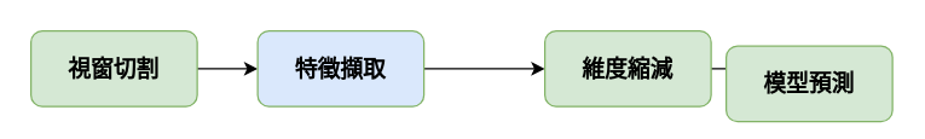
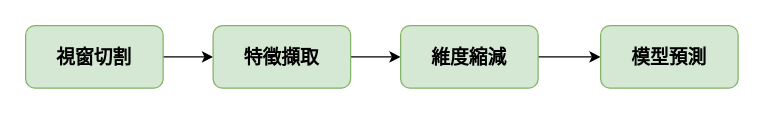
  <mxCell id="0" />
  <mxCell id="1" parent="0" />
  <mxCell id="2" style="edgeStyle=orthogonalEdgeStyle;rounded=0;orthogonalLoop=1;jettySize=auto;html=1;entryX=0;entryY=0.5;entryDx=0;entryDy=0;fontSize=15;" edge="1" parent="1" source="3" target="5"><mxGeometry relative="1" as="geometry" /></mxCell>
  <mxCell id="3" value="&lt;b&gt;&lt;font style=&quot;font-size: 15px&quot;&gt;視窗切割&lt;/font&gt;&lt;/b&gt;" style="rounded=1;whiteSpace=wrap;html=1;fillColor=#d5e8d4;strokeColor=#82b366;" vertex="1" parent="1"><mxGeometry x="20" y="20" width="110" height="50" as="geometry" /></mxCell>
  <mxCell id="4" style="edgeStyle=orthogonalEdgeStyle;rounded=0;orthogonalLoop=1;jettySize=auto;html=1;entryX=0;entryY=0.5;entryDx=0;entryDy=0;fontSize=15;" edge="1" parent="1" source="5" target="7"><mxGeometry relative="1" as="geometry" /></mxCell>
- <mxCell id="5" value="&lt;span style=&quot;font-size: 15px&quot;&gt;&lt;b&gt;特徵擷取&lt;/b&gt;&lt;/span&gt;" style="rounded=1;whiteSpace=wrap;html=1;fillColor=#dae8fc;strokeColor=#82b366;" vertex="1" parent="1"><mxGeometry x="170" y="20" width="110" height="50" as="geometry" /></mxCell>
+ <mxCell id="5" value="&lt;span style=&quot;font-size: 15px&quot;&gt;&lt;b&gt;特徵擷取&lt;/b&gt;&lt;/span&gt;" style="rounded=1;whiteSpace=wrap;html=1;fillColor=#d5e8d4;strokeColor=#82b366;" vertex="1" parent="1"><mxGeometry x="170" y="20" width="110" height="50" as="geometry" /></mxCell>
  <mxCell id="6" style="edgeStyle=orthogonalEdgeStyle;rounded=0;orthogonalLoop=1;jettySize=auto;html=1;entryX=0;entryY=0.5;entryDx=0;entryDy=0;fontSize=15;" edge="1" parent="1" source="7" target="8"><mxGeometry relative="1" as="geometry" /></mxCell>
- <mxCell id="7" value="&lt;span style=&quot;font-size: 15px&quot;&gt;&lt;b&gt;維度縮減&lt;/b&gt;&lt;/span&gt;" style="rounded=1;whiteSpace=wrap;html=1;fillColor=#d5e8d4;strokeColor=#82b366;" vertex="1" parent="1"><mxGeometry x="360" y="20" width="110" height="50" as="geometry" /></mxCell>
- <mxCell id="8" value="&lt;span style=&quot;font-size: 15px&quot;&gt;&lt;b&gt;模型預測&lt;/b&gt;&lt;/span&gt;" style="rounded=1;whiteSpace=wrap;html=1;fillColor=#d5e8d4;strokeColor=#82b366;" vertex="1" parent="1"><mxGeometry x="480" y="30" width="110" height="50" as="geometry" /></mxCell>
+ <mxCell id="7" value="&lt;span style=&quot;font-size: 15px&quot;&gt;&lt;b&gt;維度縮減&lt;/b&gt;&lt;/span&gt;" style="rounded=1;whiteSpace=wrap;html=1;fillColor=#d5e8d4;strokeColor=#82b366;" vertex="1" parent="1"><mxGeometry x="320" y="20" width="110" height="50" as="geometry" /></mxCell>
+ <mxCell id="8" value="&lt;span style=&quot;font-size: 15px&quot;&gt;&lt;b&gt;模型預測&lt;/b&gt;&lt;/span&gt;" style="rounded=1;whiteSpace=wrap;html=1;fillColor=#d5e8d4;strokeColor=#82b366;" vertex="1" parent="1"><mxGeometry x="480" y="20" width="110" height="50" as="geometry" /></mxCell>
